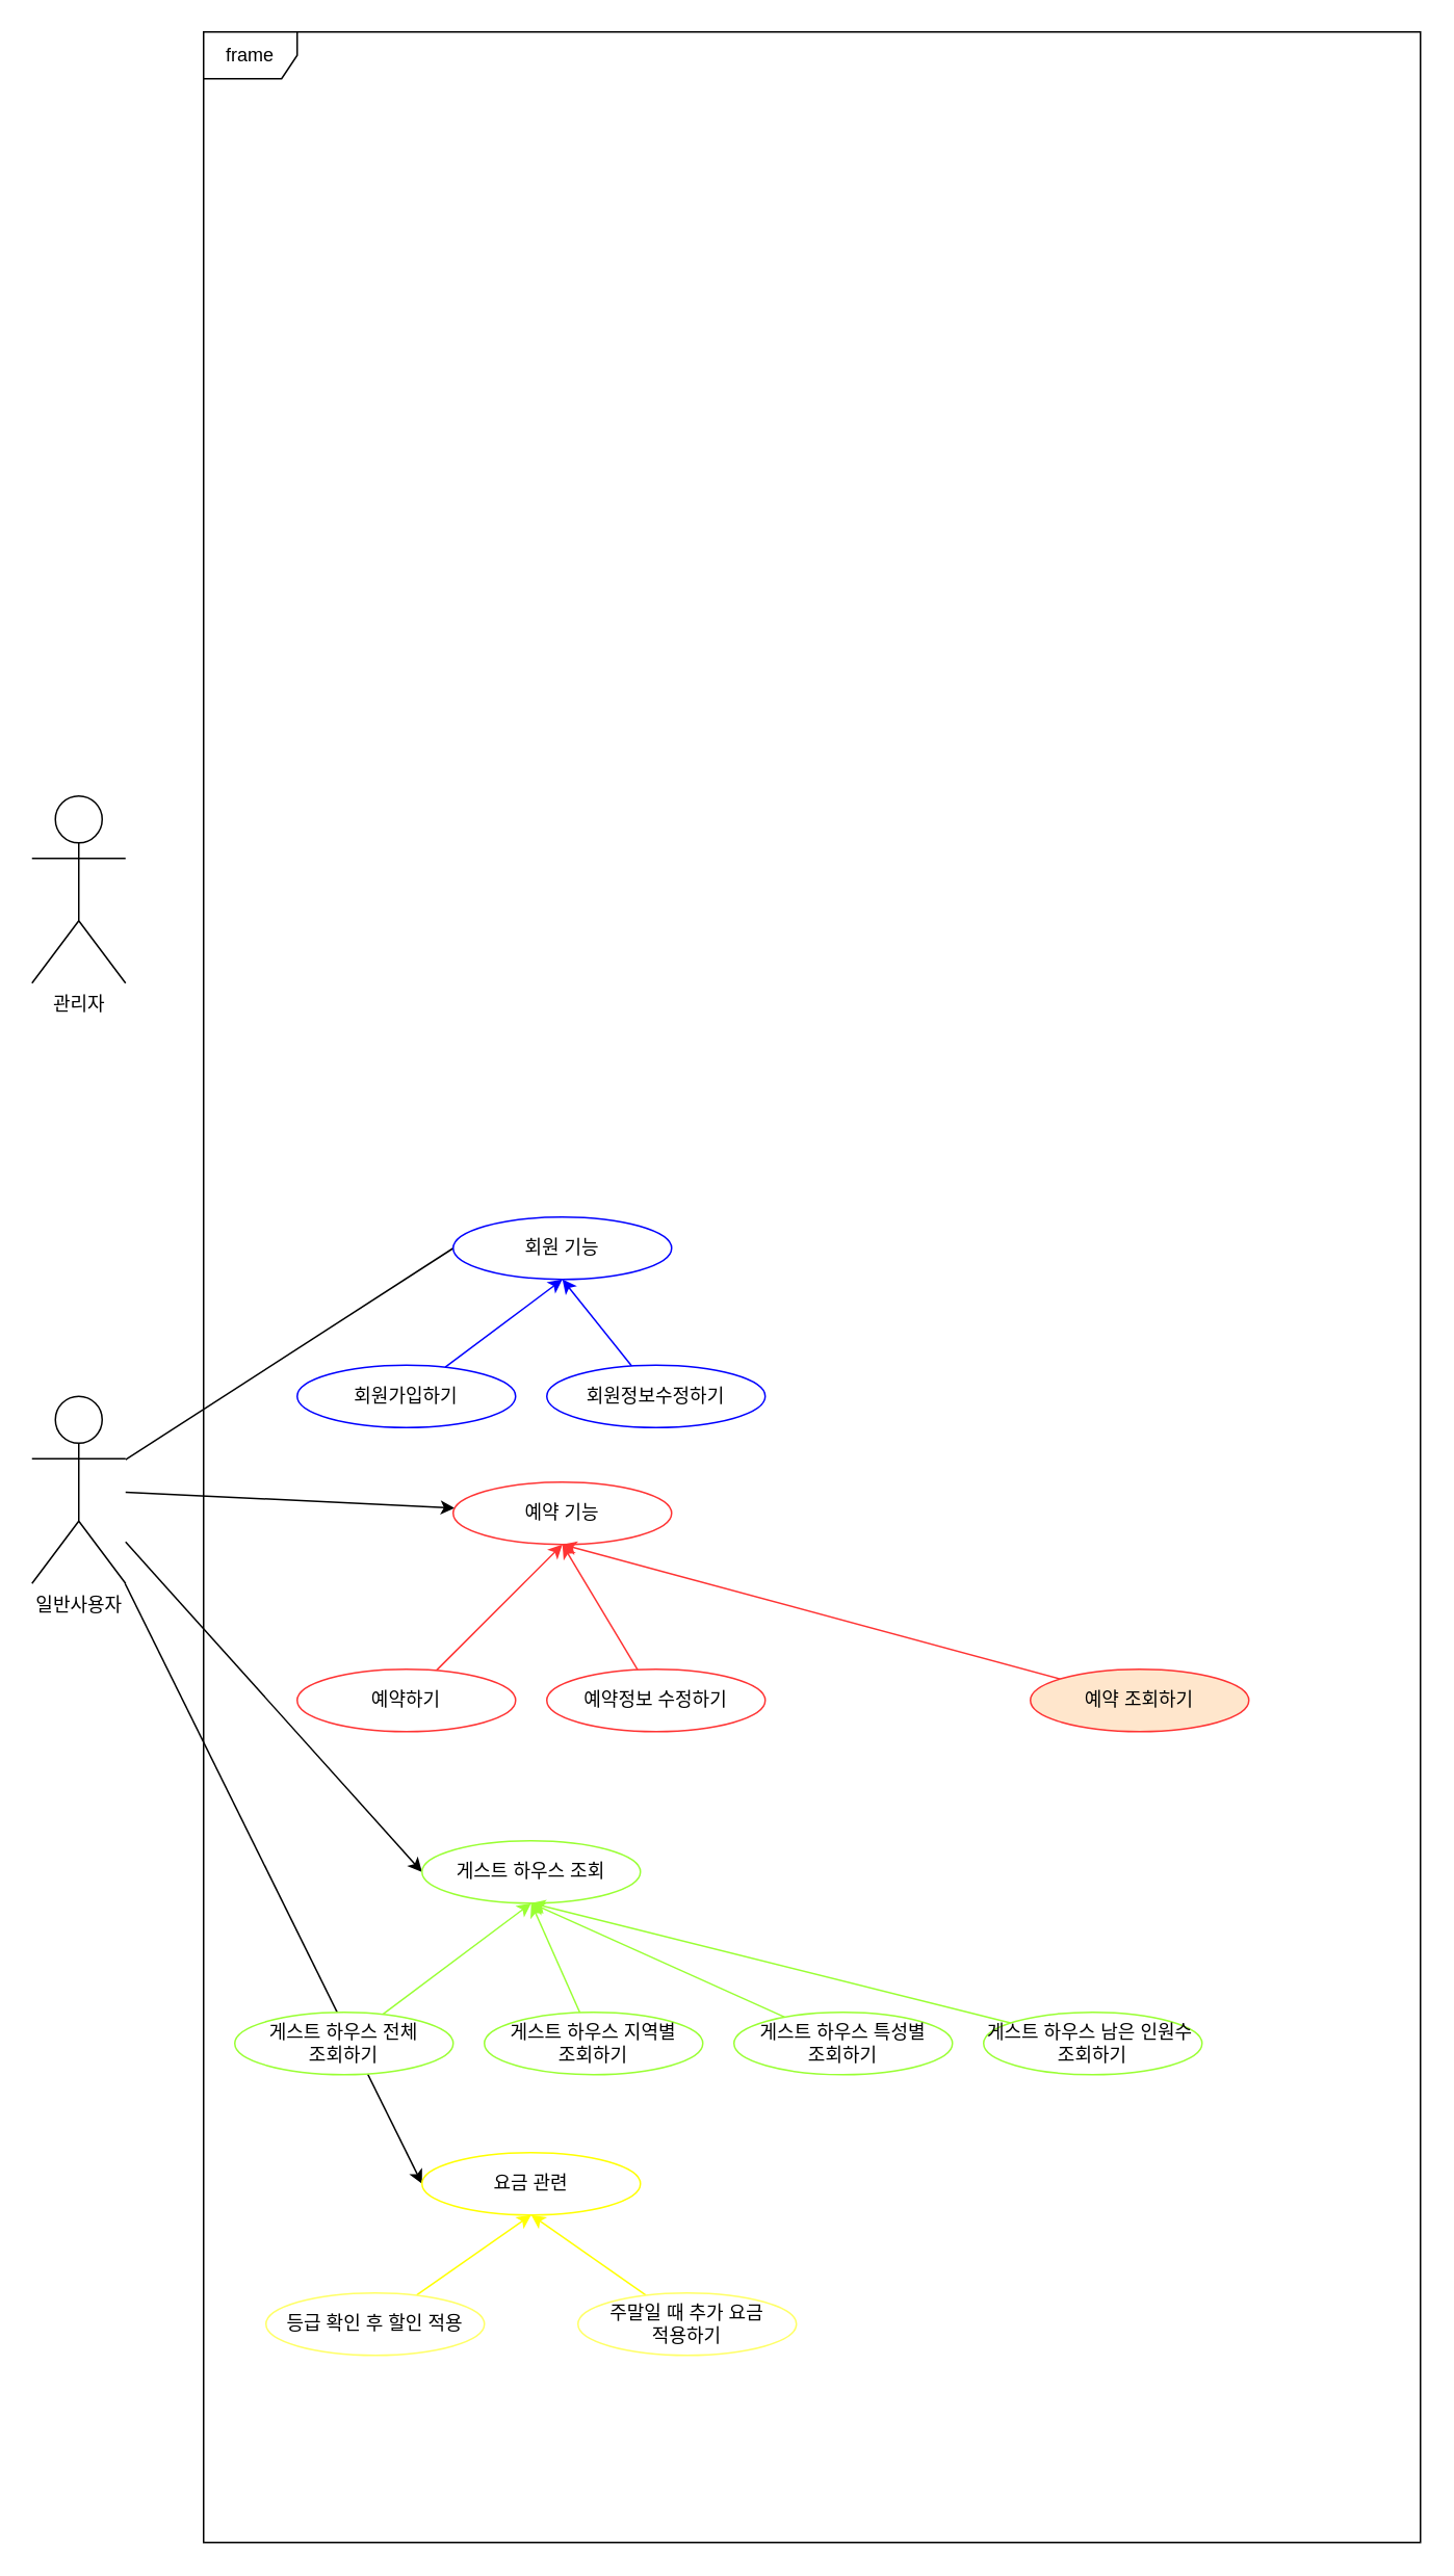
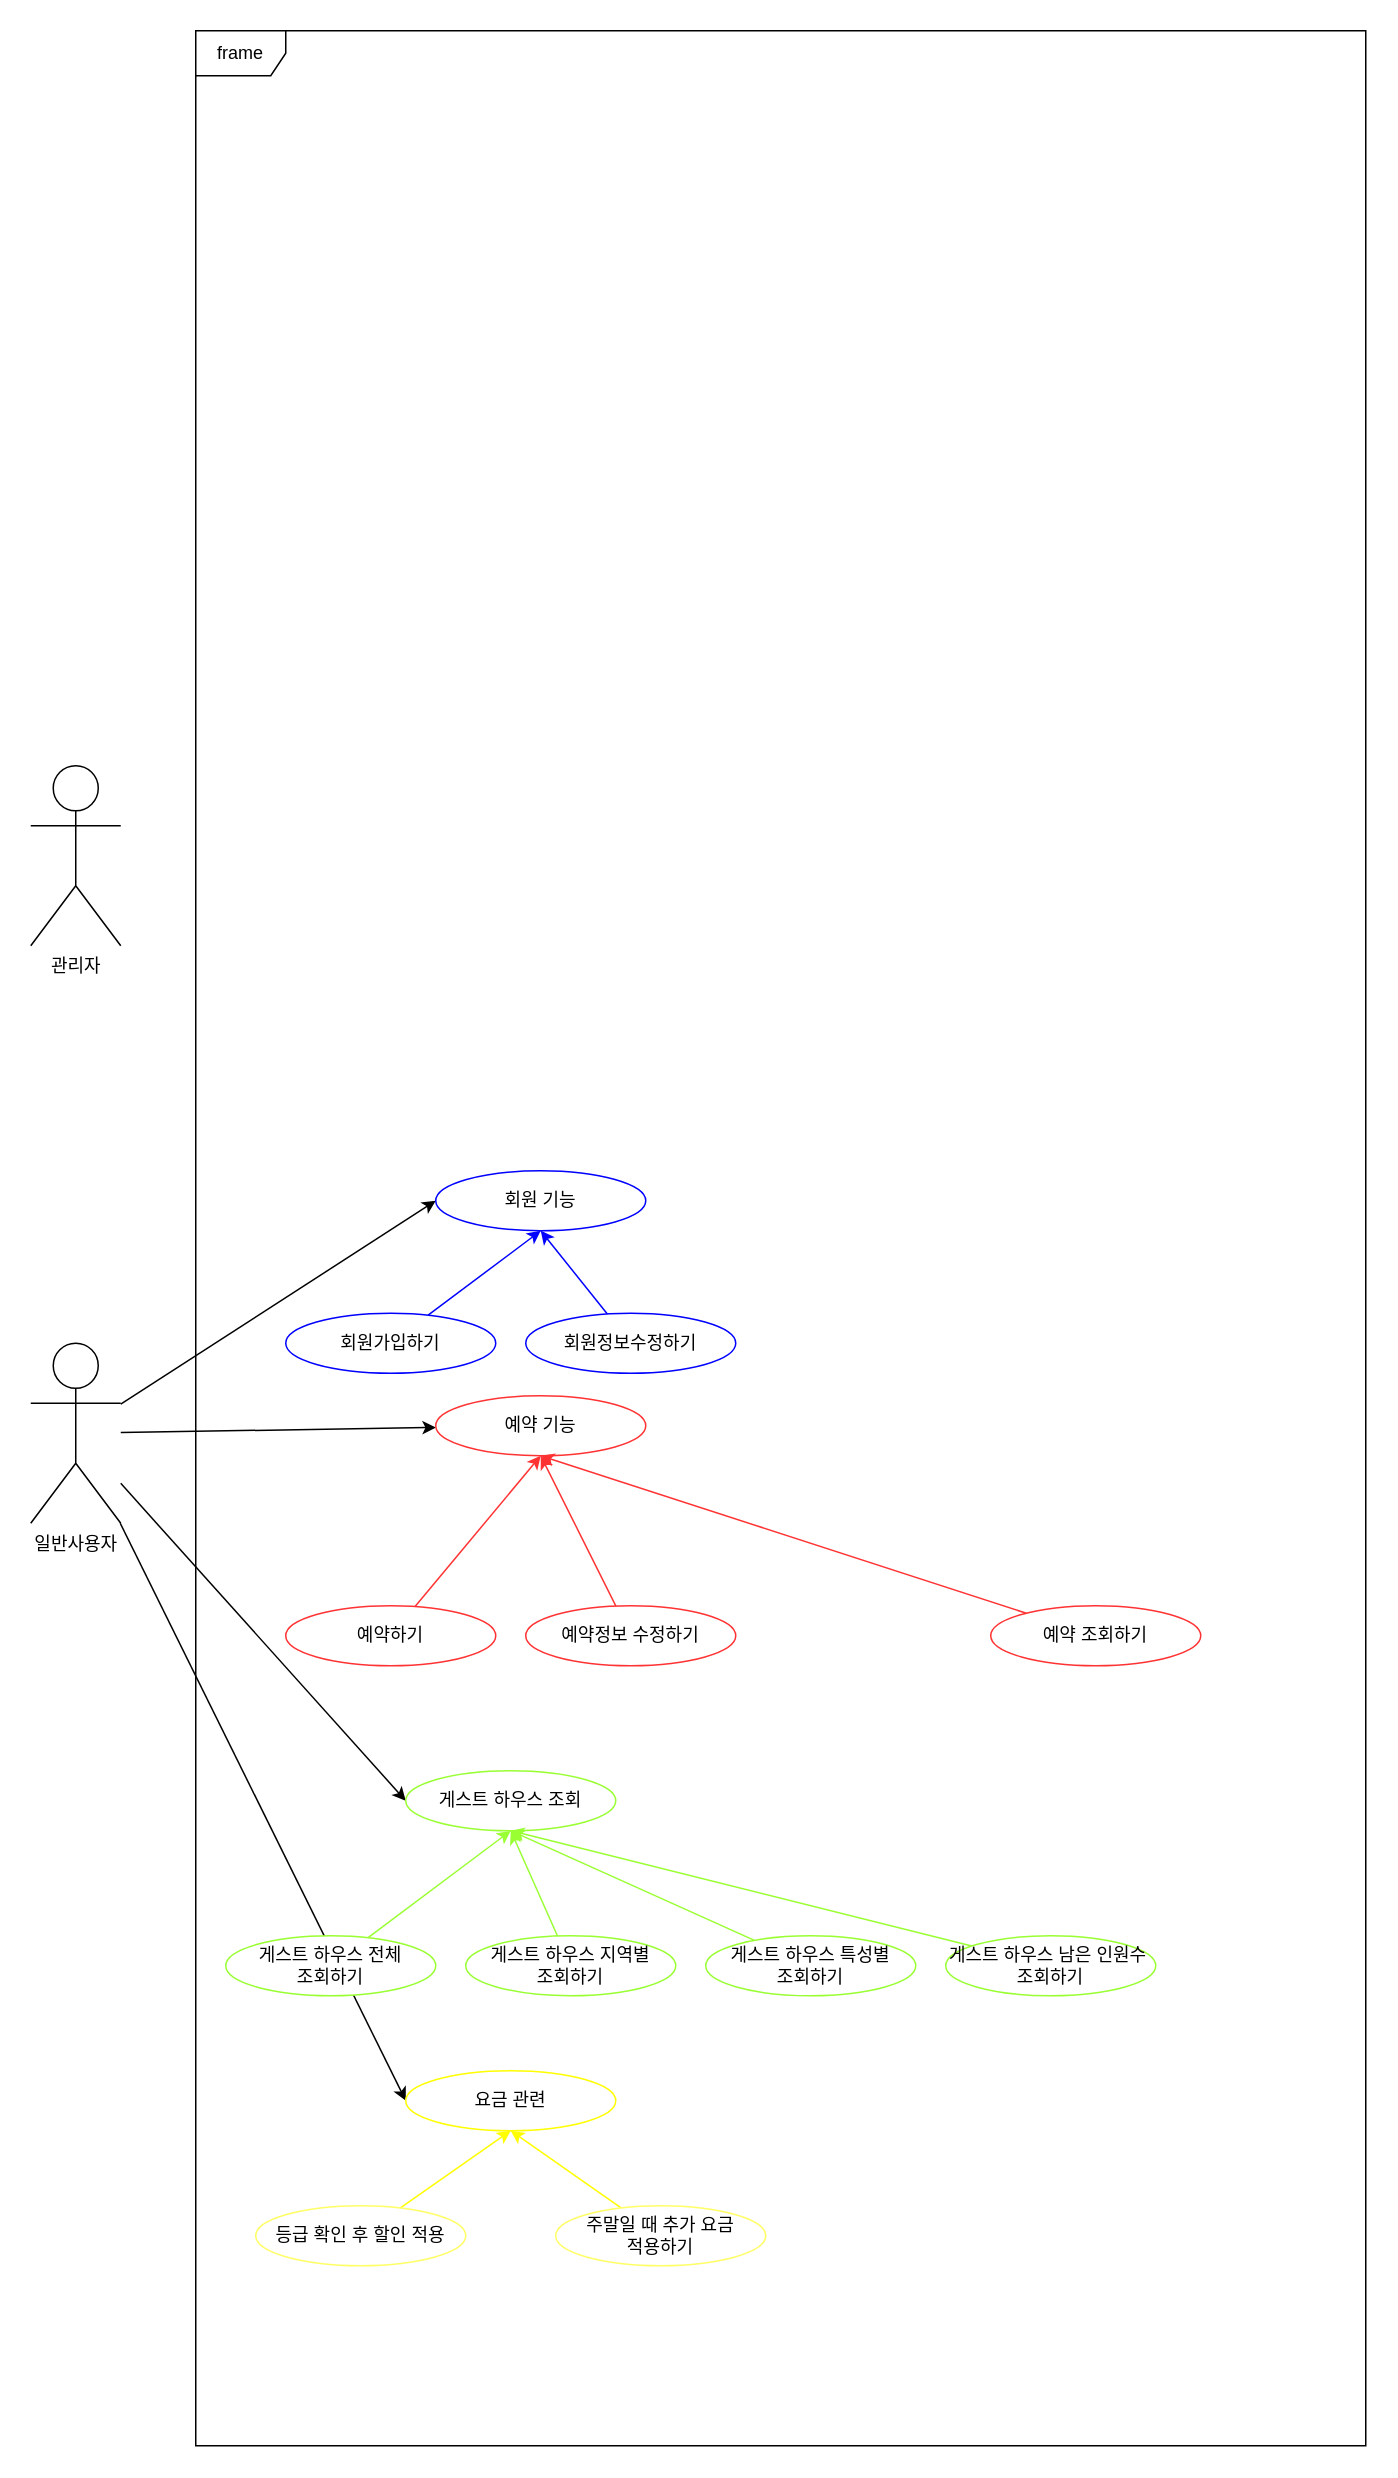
  <mxCell id="0" />
  <mxCell id="1" parent="0" />
  <mxCell id="2" value="관리자" style="shape=umlActor;verticalLabelPosition=bottom;verticalAlign=top;html=1;outlineConnect=0;" vertex="1" parent="1"><mxGeometry x="20" y="510" width="60" height="120" as="geometry" /></mxCell>
- <mxCell id="3" style="rounded=0;orthogonalLoop=1;jettySize=auto;html=1;entryX=0;entryY=0.5;entryDx=0;entryDy=0;endArrow=none;" edge="1" parent="1" source="7" target="9"><mxGeometry relative="1" as="geometry" /></mxCell>
+ <mxCell id="3" style="rounded=0;orthogonalLoop=1;jettySize=auto;html=1;entryX=0;entryY=0.5;entryDx=0;entryDy=0;" edge="1" parent="1" source="7" target="9"><mxGeometry relative="1" as="geometry" /></mxCell>
  <mxCell id="4" style="rounded=0;orthogonalLoop=1;jettySize=auto;html=1;" edge="1" parent="1" source="7" target="14"><mxGeometry relative="1" as="geometry" /></mxCell>
  <mxCell id="5" style="rounded=0;orthogonalLoop=1;jettySize=auto;html=1;entryX=0;entryY=0.5;entryDx=0;entryDy=0;" edge="1" parent="1" source="7" target="21"><mxGeometry relative="1" as="geometry" /></mxCell>
  <mxCell id="6" style="rounded=0;orthogonalLoop=1;jettySize=auto;html=1;entryX=0;entryY=0.5;entryDx=0;entryDy=0;" edge="1" parent="1" source="7" target="30"><mxGeometry relative="1" as="geometry" /></mxCell>
  <mxCell id="7" value="일반사용자" style="shape=umlActor;verticalLabelPosition=bottom;verticalAlign=top;html=1;outlineConnect=0;" vertex="1" parent="1"><mxGeometry x="20" y="895" width="60" height="120" as="geometry" /></mxCell>
  <mxCell id="8" value="frame" style="shape=umlFrame;whiteSpace=wrap;html=1;pointerEvents=0;" vertex="1" parent="1"><mxGeometry x="130" y="20" width="780" height="1610" as="geometry" /></mxCell>
  <mxCell id="9" value="회원 기능" style="ellipse;whiteSpace=wrap;html=1;strokeColor=light-dark(#0000FF,#0000FF);" vertex="1" parent="1"><mxGeometry x="290" y="780" width="140" height="40" as="geometry" /></mxCell>
  <mxCell id="10" style="rounded=0;orthogonalLoop=1;jettySize=auto;html=1;entryX=0.5;entryY=1;entryDx=0;entryDy=0;strokeColor=light-dark(#0000FF,#0000FF);" edge="1" parent="1" source="11" target="9"><mxGeometry relative="1" as="geometry" /></mxCell>
  <mxCell id="11" value="회원가입하기" style="ellipse;whiteSpace=wrap;html=1;strokeColor=light-dark(#0000FF,#0000FF);" vertex="1" parent="1"><mxGeometry x="190" y="875" width="140" height="40" as="geometry" /></mxCell>
  <mxCell id="12" style="rounded=0;orthogonalLoop=1;jettySize=auto;html=1;entryX=0.5;entryY=1;entryDx=0;entryDy=0;strokeColor=light-dark(#0000FF,#0000FF);" edge="1" parent="1" source="13" target="9"><mxGeometry relative="1" as="geometry" /></mxCell>
  <mxCell id="13" value="회원정보수정하기" style="ellipse;whiteSpace=wrap;html=1;strokeColor=light-dark(#0000FF,#0000FF);" vertex="1" parent="1"><mxGeometry x="350" y="875" width="140" height="40" as="geometry" /></mxCell>
- <mxCell id="14" value="예약 기능" style="ellipse;whiteSpace=wrap;html=1;strokeColor=light-dark(#FF3333,#FF3333);" vertex="1" parent="1"><mxGeometry x="290" y="950" width="140" height="40" as="geometry" /></mxCell>
+ <mxCell id="14" value="예약 기능" style="ellipse;whiteSpace=wrap;html=1;strokeColor=light-dark(#FF3333,#FF3333);" vertex="1" parent="1"><mxGeometry x="290" y="930" width="140" height="40" as="geometry" /></mxCell>
  <mxCell id="15" style="rounded=0;orthogonalLoop=1;jettySize=auto;html=1;entryX=0.5;entryY=1;entryDx=0;entryDy=0;strokeColor=light-dark(#FF3333,#FF3333);" edge="1" parent="1" source="16" target="14"><mxGeometry relative="1" as="geometry" /></mxCell>
  <mxCell id="16" value="예약하기" style="ellipse;whiteSpace=wrap;html=1;strokeColor=light-dark(#FF3333,#FF3333);" vertex="1" parent="1"><mxGeometry x="190" y="1070" width="140" height="40" as="geometry" /></mxCell>
  <mxCell id="17" style="rounded=0;orthogonalLoop=1;jettySize=auto;html=1;entryX=0.5;entryY=1;entryDx=0;entryDy=0;strokeColor=light-dark(#FF3333,#FF3333);" edge="1" parent="1" source="18" target="14"><mxGeometry relative="1" as="geometry" /></mxCell>
  <mxCell id="18" value="예약정보 수정하기" style="ellipse;whiteSpace=wrap;html=1;strokeColor=light-dark(#FF3333,#FF3333);" vertex="1" parent="1"><mxGeometry x="350" y="1070" width="140" height="40" as="geometry" /></mxCell>
  <mxCell id="19" style="rounded=0;orthogonalLoop=1;jettySize=auto;html=1;entryX=0.5;entryY=1;entryDx=0;entryDy=0;strokeColor=light-dark(#FF3333,#FF3333);" edge="1" parent="1" source="20" target="14"><mxGeometry relative="1" as="geometry" /></mxCell>
- <mxCell id="20" value="예약 조회하기" style="ellipse;whiteSpace=wrap;html=1;strokeColor=light-dark(#FF3333,#FF3333);fillColor=#ffe6cc;" vertex="1" parent="1"><mxGeometry x="660" y="1070" width="140" height="40" as="geometry" /></mxCell>
+ <mxCell id="20" value="예약 조회하기" style="ellipse;whiteSpace=wrap;html=1;strokeColor=light-dark(#FF3333,#FF3333);" vertex="1" parent="1"><mxGeometry x="660" y="1070" width="140" height="40" as="geometry" /></mxCell>
  <mxCell id="21" value="게스트 하우스 조회" style="ellipse;whiteSpace=wrap;html=1;strokeColor=light-dark(#99FF33,#99FF33);" vertex="1" parent="1"><mxGeometry x="270" y="1180" width="140" height="40" as="geometry" /></mxCell>
  <mxCell id="22" style="rounded=0;orthogonalLoop=1;jettySize=auto;html=1;entryX=0.5;entryY=1;entryDx=0;entryDy=0;strokeColor=light-dark(#99FF33,#99FF33);" edge="1" parent="1" source="23" target="21"><mxGeometry relative="1" as="geometry" /></mxCell>
  <mxCell id="23" value="게스트 하우스 전체&lt;div&gt;조회하기&lt;/div&gt;" style="ellipse;whiteSpace=wrap;html=1;strokeColor=light-dark(#99FF33,#99FF33);" vertex="1" parent="1"><mxGeometry x="150" y="1290" width="140" height="40" as="geometry" /></mxCell>
  <mxCell id="24" style="rounded=0;orthogonalLoop=1;jettySize=auto;html=1;entryX=0.5;entryY=1;entryDx=0;entryDy=0;strokeColor=light-dark(#99FF33,#99FF33);" edge="1" parent="1" source="25" target="21"><mxGeometry relative="1" as="geometry" /></mxCell>
  <mxCell id="25" value="게스트 하우스 지역별&lt;div&gt;조회하기&lt;/div&gt;" style="ellipse;whiteSpace=wrap;html=1;strokeColor=light-dark(#99FF33,#99FF33);" vertex="1" parent="1"><mxGeometry x="310" y="1290" width="140" height="40" as="geometry" /></mxCell>
  <mxCell id="26" style="rounded=0;orthogonalLoop=1;jettySize=auto;html=1;entryX=0.5;entryY=1;entryDx=0;entryDy=0;strokeColor=light-dark(#99FF33,#99FF33);" edge="1" parent="1" source="27" target="21"><mxGeometry relative="1" as="geometry" /></mxCell>
  <mxCell id="27" value="게스트 하우스 특성&lt;span style=&quot;background-color: transparent; color: light-dark(rgb(0, 0, 0), rgb(255, 255, 255));&quot;&gt;별&lt;/span&gt;&lt;div&gt;&lt;div&gt;조회하기&lt;/div&gt;&lt;/div&gt;" style="ellipse;whiteSpace=wrap;html=1;strokeColor=light-dark(#99FF33,#99FF33);" vertex="1" parent="1"><mxGeometry x="470" y="1290" width="140" height="40" as="geometry" /></mxCell>
  <mxCell id="28" style="rounded=0;orthogonalLoop=1;jettySize=auto;html=1;entryX=0.5;entryY=1;entryDx=0;entryDy=0;strokeColor=light-dark(#99FF33,#99FF33);" edge="1" parent="1" source="29" target="21"><mxGeometry relative="1" as="geometry" /></mxCell>
  <mxCell id="29" value="게스트 하우스 남은 인원수&amp;nbsp;&lt;div&gt;조회하기&lt;/div&gt;" style="ellipse;whiteSpace=wrap;html=1;strokeColor=light-dark(#99FF33,#99FF33);" vertex="1" parent="1"><mxGeometry x="630" y="1290" width="140" height="40" as="geometry" /></mxCell>
  <mxCell id="30" value="요금 관련" style="ellipse;whiteSpace=wrap;html=1;strokeColor=light-dark(#FFFF00,#FFFF33);" vertex="1" parent="1"><mxGeometry x="270" y="1380" width="140" height="40" as="geometry" /></mxCell>
  <mxCell id="31" style="rounded=0;orthogonalLoop=1;jettySize=auto;html=1;entryX=0.5;entryY=1;entryDx=0;entryDy=0;strokeColor=light-dark(#FFFF00,#FFFF33);" edge="1" parent="1" source="32" target="30"><mxGeometry relative="1" as="geometry" /></mxCell>
  <mxCell id="32" value="등급 확인 후 할인 적용" style="ellipse;whiteSpace=wrap;html=1;strokeColor=light-dark(#FFFF66,#FFFF33);" vertex="1" parent="1"><mxGeometry x="170" y="1470" width="140" height="40" as="geometry" /></mxCell>
  <mxCell id="33" style="rounded=0;orthogonalLoop=1;jettySize=auto;html=1;entryX=0.5;entryY=1;entryDx=0;entryDy=0;strokeColor=light-dark(#FFFF00,#FFFF33);" edge="1" parent="1" source="34" target="30"><mxGeometry relative="1" as="geometry" /></mxCell>
  <mxCell id="34" value="주말일 때 추가 요금&lt;div&gt;적용하기&lt;/div&gt;" style="ellipse;whiteSpace=wrap;html=1;strokeColor=light-dark(#FFFF66,#FFFF33);" vertex="1" parent="1"><mxGeometry x="370" y="1470" width="140" height="40" as="geometry" /></mxCell>
